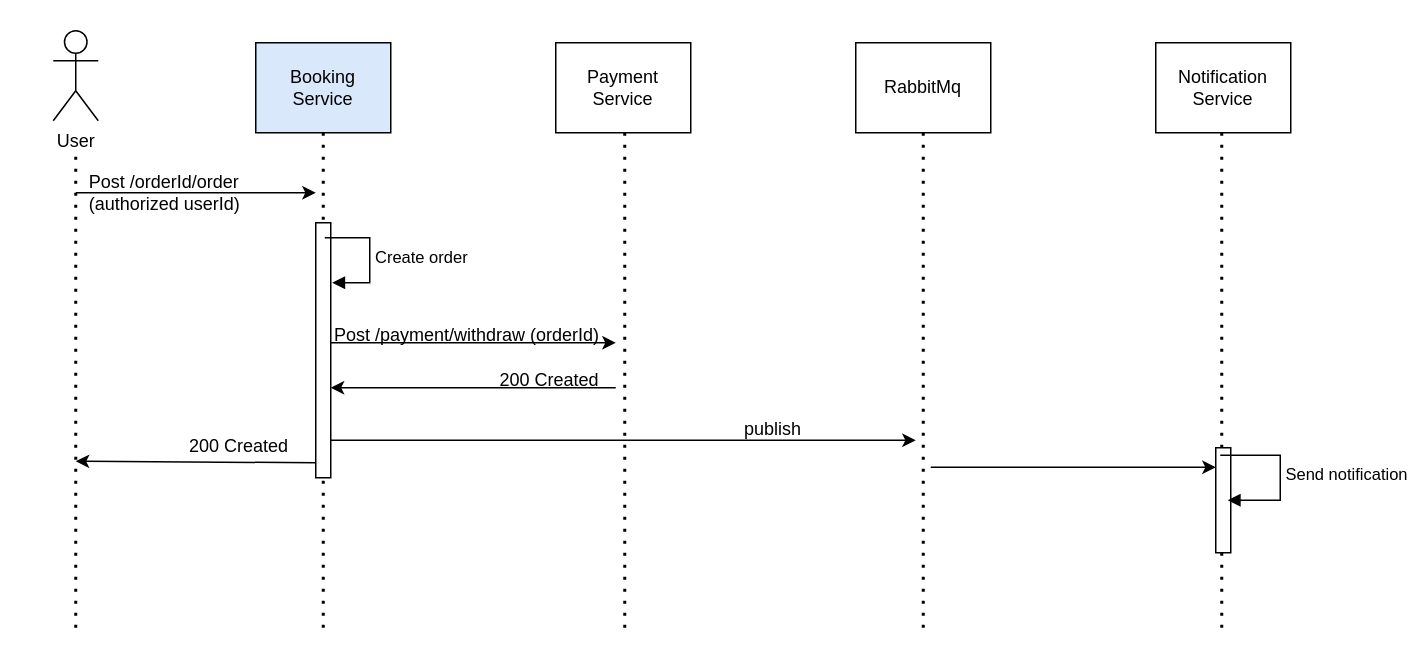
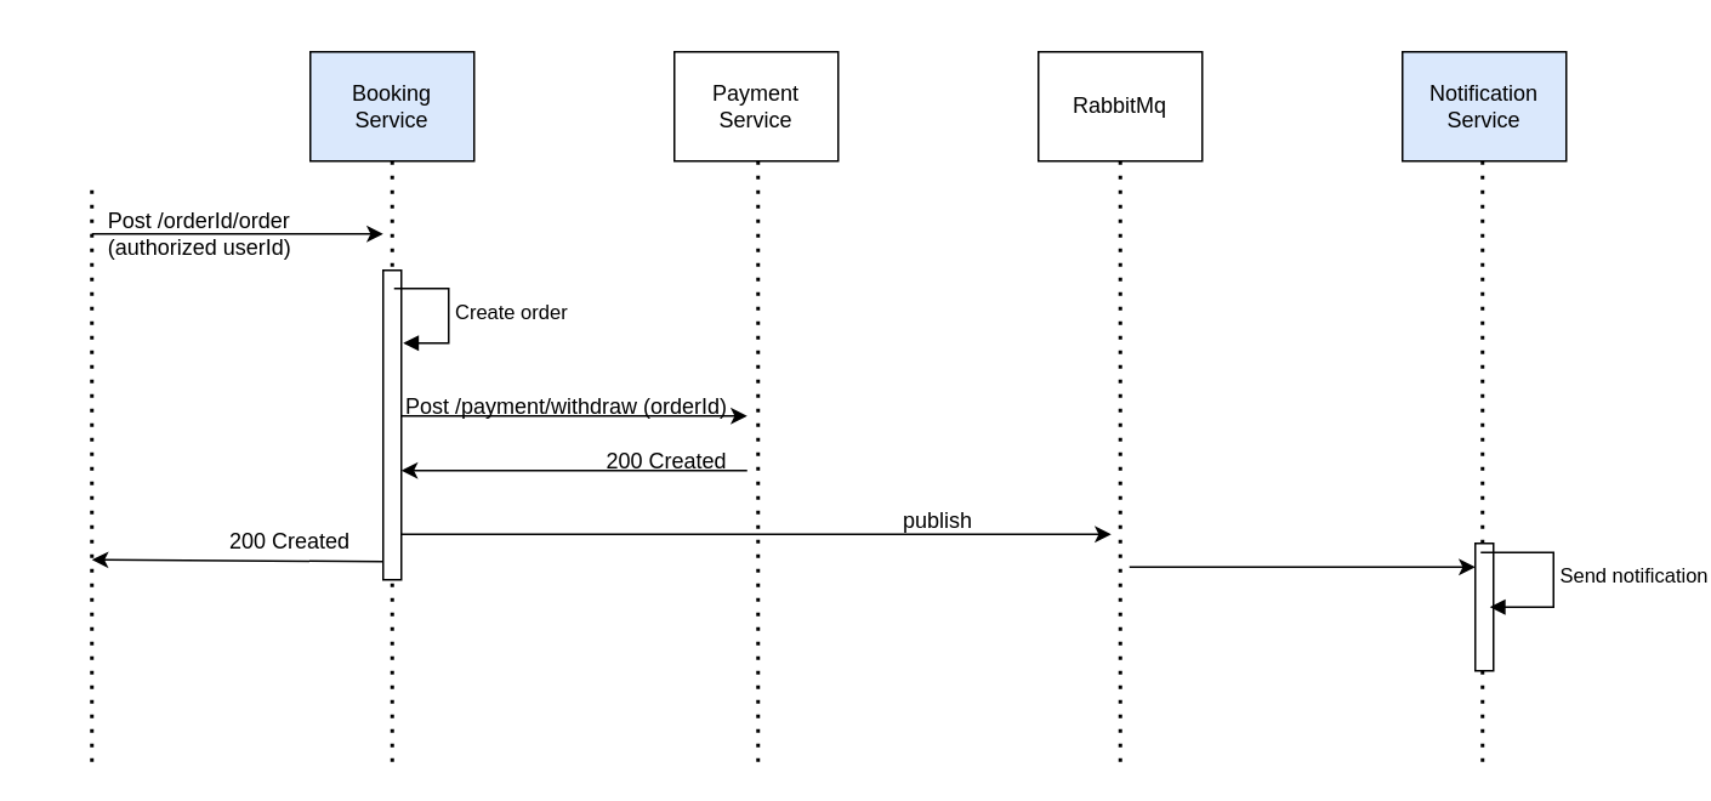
  <mxCell id="0" />
  <mxCell id="1" parent="0" />
  <mxCell id="2" value="" style="endArrow=none;dashed=1;html=1;dashPattern=1 3;strokeWidth=2;rounded=0;" edge="1" parent="1"><mxGeometry width="50" height="50" relative="1" as="geometry"><mxPoint x="50" y="418" as="sourcePoint" /><mxPoint x="50" y="98" as="targetPoint" /></mxGeometry></mxCell>
- <mxCell id="3" value="User" style="shape=umlActor;verticalLabelPosition=bottom;verticalAlign=top;html=1;outlineConnect=0;" vertex="1" parent="1"><mxGeometry x="35" y="20" width="30" height="60" as="geometry" /></mxCell>
  <mxCell id="4" value="Booking&lt;div&gt;Service&lt;/div&gt;" style="rounded=0;whiteSpace=wrap;html=1;fillColor=#dae8fc;" vertex="1" parent="1"><mxGeometry x="170" y="28" width="90" height="60" as="geometry" /></mxCell>
  <mxCell id="5" value="Payment&lt;div&gt;Service&lt;/div&gt;" style="rounded=0;whiteSpace=wrap;html=1;" vertex="1" parent="1"><mxGeometry x="370" y="28" width="90" height="60" as="geometry" /></mxCell>
  <mxCell id="6" value="RabbitMq" style="rounded=0;whiteSpace=wrap;html=1;" vertex="1" parent="1"><mxGeometry x="570" y="28" width="90" height="60" as="geometry" /></mxCell>
- <mxCell id="7" value="Notification&lt;br&gt;Service" style="rounded=0;whiteSpace=wrap;html=1;" vertex="1" parent="1"><mxGeometry x="770" y="28" width="90" height="60" as="geometry" /></mxCell>
+ <mxCell id="7" value="Notification&lt;br&gt;Service" style="rounded=0;whiteSpace=wrap;html=1;fillColor=#dae8fc;" vertex="1" parent="1"><mxGeometry x="770" y="28" width="90" height="60" as="geometry" /></mxCell>
  <mxCell id="8" value="" style="endArrow=none;dashed=1;html=1;dashPattern=1 3;strokeWidth=2;rounded=0;entryX=0.5;entryY=1;entryDx=0;entryDy=0;" edge="1" parent="1" target="4"><mxGeometry width="50" height="50" relative="1" as="geometry"><mxPoint x="215" y="418" as="sourcePoint" /><mxPoint x="540" y="258" as="targetPoint" /></mxGeometry></mxCell>
  <mxCell id="9" value="" style="endArrow=none;dashed=1;html=1;dashPattern=1 3;strokeWidth=2;rounded=0;entryX=0.5;entryY=1;entryDx=0;entryDy=0;" edge="1" parent="1"><mxGeometry width="50" height="50" relative="1" as="geometry"><mxPoint x="416" y="418" as="sourcePoint" /><mxPoint x="416" y="88" as="targetPoint" /></mxGeometry></mxCell>
  <mxCell id="10" value="" style="endArrow=none;dashed=1;html=1;dashPattern=1 3;strokeWidth=2;rounded=0;entryX=0.5;entryY=1;entryDx=0;entryDy=0;" edge="1" parent="1"><mxGeometry width="50" height="50" relative="1" as="geometry"><mxPoint x="615" y="418" as="sourcePoint" /><mxPoint x="615" y="88" as="targetPoint" /></mxGeometry></mxCell>
  <mxCell id="11" value="" style="endArrow=none;dashed=1;html=1;dashPattern=1 3;strokeWidth=2;rounded=0;entryX=0.5;entryY=1;entryDx=0;entryDy=0;" edge="1" parent="1"><mxGeometry width="50" height="50" relative="1" as="geometry"><mxPoint x="814" y="418" as="sourcePoint" /><mxPoint x="814" y="88" as="targetPoint" /></mxGeometry></mxCell>
  <mxCell id="12" value="" style="endArrow=classic;html=1;rounded=0;" edge="1" parent="1"><mxGeometry width="50" height="50" relative="1" as="geometry"><mxPoint x="50" y="128" as="sourcePoint" /><mxPoint x="210" y="128" as="targetPoint" /></mxGeometry></mxCell>
  <mxCell id="13" value="&lt;div style=&quot;text-align: left;&quot;&gt;&lt;span style=&quot;background-color: transparent; color: light-dark(rgb(0, 0, 0), rgb(255, 255, 255));&quot;&gt;Post /orderId/order&lt;/span&gt;&lt;/div&gt;(authorized userId)" style="text;html=1;align=center;verticalAlign=middle;whiteSpace=wrap;rounded=0;" vertex="1" parent="1"><mxGeometry x="20" y="113" width="179" height="30" as="geometry" /></mxCell>
  <mxCell id="14" value="" style="html=1;points=[[0,0,0,0,5],[0,1,0,0,-5],[1,0,0,0,5],[1,1,0,0,-5]];perimeter=orthogonalPerimeter;outlineConnect=0;targetShapes=umlLifeline;portConstraint=eastwest;newEdgeStyle={&quot;curved&quot;:0,&quot;rounded&quot;:0};" vertex="1" parent="1"><mxGeometry x="210" y="148" width="10" height="170" as="geometry" /></mxCell>
  <mxCell id="15" value="Create order" style="html=1;align=left;spacingLeft=2;endArrow=block;rounded=0;edgeStyle=orthogonalEdgeStyle;curved=0;rounded=0;" edge="1" parent="1"><mxGeometry relative="1" as="geometry"><mxPoint x="216" y="158" as="sourcePoint" /><Array as="points"><mxPoint x="246" y="188" /></Array><mxPoint x="221" y="188" as="targetPoint" /></mxGeometry></mxCell>
  <mxCell id="16" value="" style="endArrow=classic;html=1;rounded=0;" edge="1" parent="1" source="14"><mxGeometry width="50" height="50" relative="1" as="geometry"><mxPoint x="490" y="308" as="sourcePoint" /><mxPoint x="410" y="228" as="targetPoint" /></mxGeometry></mxCell>
  <mxCell id="17" value="Post /payment/withdraw (orderId)" style="text;html=1;align=center;verticalAlign=middle;whiteSpace=wrap;rounded=0;" vertex="1" parent="1"><mxGeometry x="216" y="208" width="190" height="30" as="geometry" /></mxCell>
  <mxCell id="18" value="" style="endArrow=classic;html=1;rounded=0;" edge="1" parent="1" target="14"><mxGeometry width="50" height="50" relative="1" as="geometry"><mxPoint x="410" y="258" as="sourcePoint" /><mxPoint x="230" y="268" as="targetPoint" /></mxGeometry></mxCell>
  <mxCell id="19" value="200 Created" style="text;html=1;align=center;verticalAlign=middle;whiteSpace=wrap;rounded=0;" vertex="1" parent="1"><mxGeometry x="326" y="238" width="80" height="30" as="geometry" /></mxCell>
  <mxCell id="20" value="" style="endArrow=classic;html=1;rounded=0;" edge="1" parent="1" source="14"><mxGeometry width="50" height="50" relative="1" as="geometry"><mxPoint x="490" y="308" as="sourcePoint" /><mxPoint x="610" y="293" as="targetPoint" /></mxGeometry></mxCell>
  <mxCell id="21" value="publish" style="text;html=1;align=center;verticalAlign=middle;whiteSpace=wrap;rounded=0;" vertex="1" parent="1"><mxGeometry x="485" y="271" width="60" height="30" as="geometry" /></mxCell>
  <mxCell id="22" value="" style="endArrow=classic;html=1;rounded=0;" edge="1" parent="1"><mxGeometry width="50" height="50" relative="1" as="geometry"><mxPoint x="620" y="311" as="sourcePoint" /><mxPoint x="810" y="311" as="targetPoint" /></mxGeometry></mxCell>
  <mxCell id="23" value="" style="html=1;points=[[0,0,0,0,5],[0,1,0,0,-5],[1,0,0,0,5],[1,1,0,0,-5]];perimeter=orthogonalPerimeter;outlineConnect=0;targetShapes=umlLifeline;portConstraint=eastwest;newEdgeStyle={&quot;curved&quot;:0,&quot;rounded&quot;:0};" vertex="1" parent="1"><mxGeometry x="810" y="298" width="10" height="70" as="geometry" /></mxCell>
  <mxCell id="24" value="Send notification" style="html=1;align=left;spacingLeft=2;endArrow=block;rounded=0;edgeStyle=orthogonalEdgeStyle;curved=0;rounded=0;" edge="1" parent="1"><mxGeometry relative="1" as="geometry"><mxPoint x="813" y="303" as="sourcePoint" /><Array as="points"><mxPoint x="853" y="303" /><mxPoint x="853" y="333" /></Array><mxPoint x="818" y="333" as="targetPoint" /></mxGeometry></mxCell>
  <mxCell id="25" value="200 Created" style="text;html=1;align=center;verticalAlign=middle;whiteSpace=wrap;rounded=0;" vertex="1" parent="1"><mxGeometry x="119" y="282" width="80" height="30" as="geometry" /></mxCell>
  <mxCell id="26" value="" style="endArrow=classic;html=1;rounded=0;" edge="1" parent="1"><mxGeometry width="50" height="50" relative="1" as="geometry"><mxPoint x="210" y="308" as="sourcePoint" /><mxPoint x="50" y="307" as="targetPoint" /></mxGeometry></mxCell>
